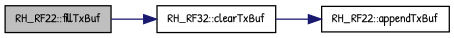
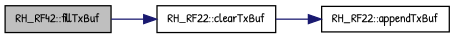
  digraph {
    fontname="Patrick Hand"
    rankdir=LR
    node [color=black fillcolor=white fontname="Patrick Hand" fontsize=10 shape=record style=filled]
    edge [color=midnightblue fontname="Patrick Hand" fontsize=10 labelfontname=Helvetica labelfontsize=10 style=solid]
-   n1 [fillcolor=grey75 fontcolor=black height=0.2 label="RH_RF22::fillTxBuf" width=0.4]
-   n2 [height=0.2 label="RH_RF32::clearTxBuf" width=0.4]
+   n1 [fillcolor=grey75 fontcolor=black height=0.2 label="RH_RF42::fillTxBuf" width=0.4]
+   n2 [height=0.2 label="RH_RF22::clearTxBuf" width=0.4]
    n3 [height=0.2 label="RH_RF22::appendTxBuf" width=0.4]
    n1 -> n2
    n2 -> n3
  }
